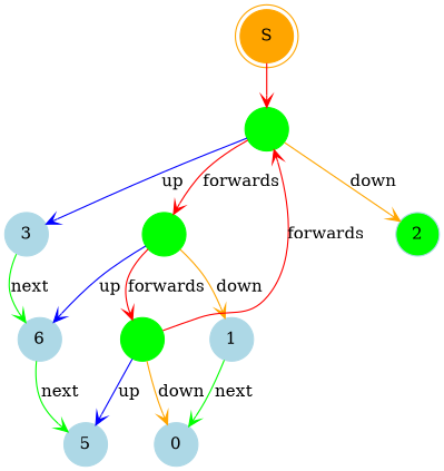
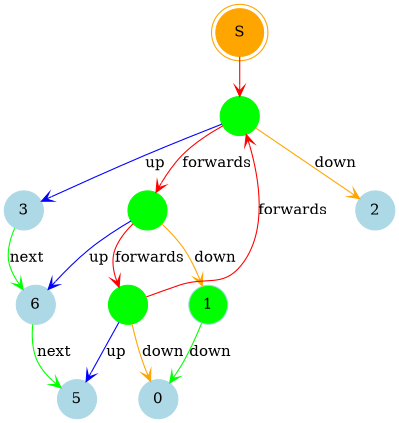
  digraph {
    node [color=lightblue fontcolor=black shape=circle style=filled]
    edge [arrowhead=vee color=red]
    n1 [color=orange label=S shape=doublecircle]
    n2 [color=green label=" "]
    n3 [color=green label=" "]
    n4 [label=3]
-   n5 [label=2 fillcolor=green]
+   n5 [label=2]
    n6 [color=green label=" "]
    n7 [label=6]
-   n8 [label=1]
+   n8 [label=1 fillcolor=green]
    n9 [label=5]
    n10 [label=0]
    n1 -> n2
    n2 -> n3 [label=forwards]
    n2 -> n4 [color=blue label=up]
    n2 -> n5 [color=orange label=down]
    n3 -> n6 [label=forwards]
    n3 -> n7 [color=blue label=up]
    n3 -> n8 [color=orange label=down]
    n4 -> n7 [color=green label=next]
    n6 -> n2 [label=forwards]
    n6 -> n9 [color=blue label=up]
    n6 -> n10 [color=orange label=down]
    n7 -> n9 [color=green label=next]
-   n8 -> n10 [color=green label=next]
+   n8 -> n10 [color=green label=down]
  }
